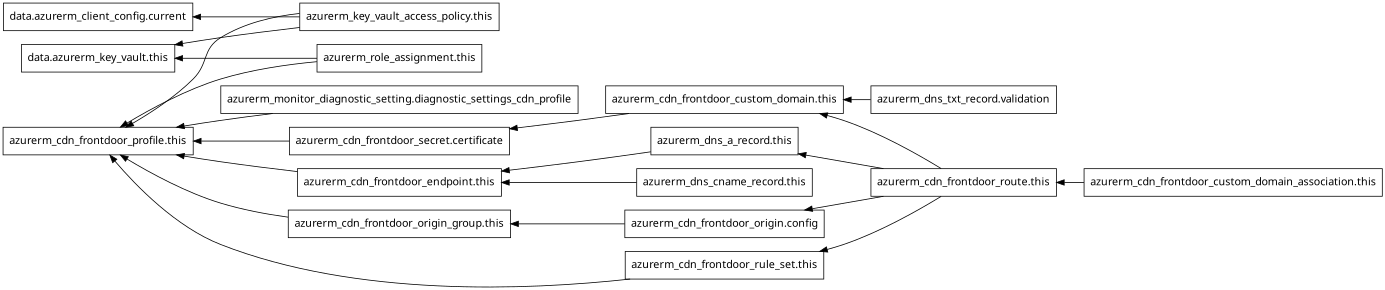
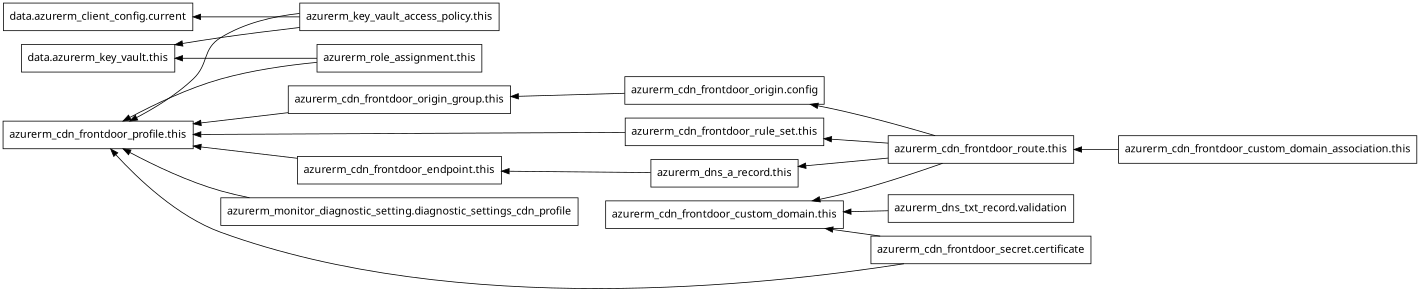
  digraph {
    rankdir=RL
    node [fontname="sans-serif" shape=rect]
    n1 [label="data.azurerm_client_config.current"]
    n2 [label="data.azurerm_key_vault.this"]
    n3 [label="azurerm_cdn_frontdoor_custom_domain.this"]
    n4 [label="azurerm_cdn_frontdoor_secret.certificate"]
    n5 [label="azurerm_cdn_frontdoor_profile.this"]
    n6 [label="azurerm_cdn_frontdoor_custom_domain_association.this"]
    n7 [label="azurerm_cdn_frontdoor_route.this"]
    n8 [label="azurerm_cdn_frontdoor_origin.config"]
    n9 [label="azurerm_cdn_frontdoor_rule_set.this"]
    n10 [label="azurerm_dns_a_record.this"]
    n11 [label="azurerm_cdn_frontdoor_endpoint.this"]
    n12 [label="azurerm_cdn_frontdoor_origin_group.this"]
-   n13 [label="azurerm_dns_cname_record.this"]
    n14 [label="azurerm_dns_txt_record.validation"]
    n15 [label="azurerm_key_vault_access_policy.this"]
    n16 [label="azurerm_monitor_diagnostic_setting.diagnostic_settings_cdn_profile"]
    n17 [label="azurerm_role_assignment.this"]
-   n3 -> n4
+   n4 -> n3
    n4 -> n5
    n6 -> n7
    n7 -> n3
    n7 -> n8
    n7 -> n9
    n7 -> n10
    n8 -> n12
    n9 -> n5
    n10 -> n11
    n11 -> n5
    n12 -> n5
-   n13 -> n11
    n14 -> n3
    n15 -> n1
    n15 -> n2
    n15 -> n5
    n16 -> n5
    n17 -> n2
    n17 -> n5
  }
